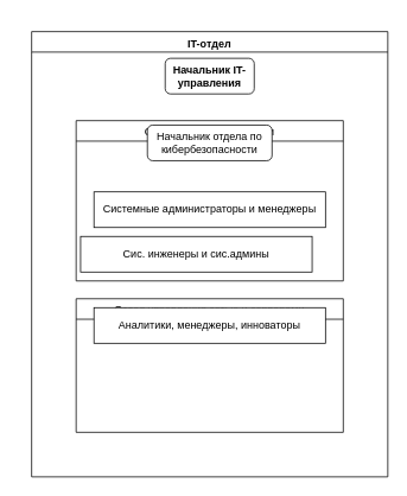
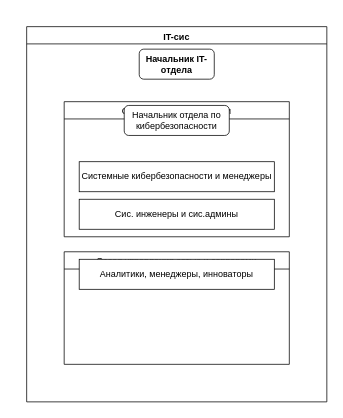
  <mxCell id="0" />
  <mxCell id="1" parent="0" />
- <mxCell id="2" value="IT-отдел" style="swimlane;fontStyle=1;align=center;verticalAlign=top;" parent="1" vertex="1"><mxGeometry x="20" y="20" width="400" height="500" as="geometry" /></mxCell>
- <mxCell id="3" value="Начальник IT-управления" style="rounded=1;whiteSpace=wrap;fontStyle=1;" parent="2" vertex="1"><mxGeometry x="150" y="30" width="100" height="40" as="geometry" /></mxCell>
+ <mxCell id="2" value="IT-сис" style="swimlane;fontStyle=1;align=center;verticalAlign=top;" parent="1" vertex="1"><mxGeometry x="20" y="20" width="400" height="500" as="geometry" /></mxCell>
+ <mxCell id="3" value="Начальник IT-отдела" style="rounded=1;whiteSpace=wrap;fontStyle=1;" parent="2" vertex="1"><mxGeometry x="150" y="30" width="100" height="40" as="geometry" /></mxCell>
  <mxCell id="4" value="Отдел кибербезопасности" style="swimlane;fontStyle=0;align=center;" parent="2" vertex="1"><mxGeometry x="50" y="100" width="300" height="180" as="geometry" /></mxCell>
  <mxCell id="5" value="Начальник отдела по кибербезопасности" style="rounded=1;whiteSpace=wrap;fontStyle=0;" parent="4" vertex="1"><mxGeometry x="80" y="5" width="140" height="40" as="geometry" /></mxCell>
- <mxCell id="6" value="Системные администраторы и менеджеры" style="rounded=0;whiteSpace=wrap;" parent="4" vertex="1"><mxGeometry x="20" y="80" width="260" height="40" as="geometry" /></mxCell>
- <mxCell id="7" value="Сис. инженеры и сис.админы" style="rounded=0;whiteSpace=wrap;" parent="4" vertex="1"><mxGeometry x="5" y="130" width="260" height="40" as="geometry" /></mxCell>
+ <mxCell id="6" value="Системные кибербезопасности и менеджеры" style="rounded=0;whiteSpace=wrap;" parent="4" vertex="1"><mxGeometry x="20" y="80" width="260" height="40" as="geometry" /></mxCell>
+ <mxCell id="7" value="Сис. инженеры и сис.админы" style="rounded=0;whiteSpace=wrap;" parent="4" vertex="1"><mxGeometry x="20" y="130" width="260" height="40" as="geometry" /></mxCell>
  <mxCell id="8" value="Отдел управления сетью и серверами" style="swimlane;fontStyle=0;align=center;" parent="2" vertex="1"><mxGeometry x="50" y="300" width="300" height="150" as="geometry" /></mxCell>
  <mxCell id="9" value="Аналитики, менеджеры, инноваторы" style="rounded=0;whiteSpace=wrap;" parent="8" vertex="1"><mxGeometry x="20" y="10" width="260" height="40" as="geometry" /></mxCell>
  <mxCell id="10" source="3" target="4" style="edgeStyle=orthogonal;endArrow=classic;entryX=0.5;entryY=0;" parent="1" edge="1" />
  <mxCell id="11" source="3" target="8" style="edgeStyle=orthogonal;endArrow=classic;entryX=0.5;entryY=0;" parent="1" edge="1" />
